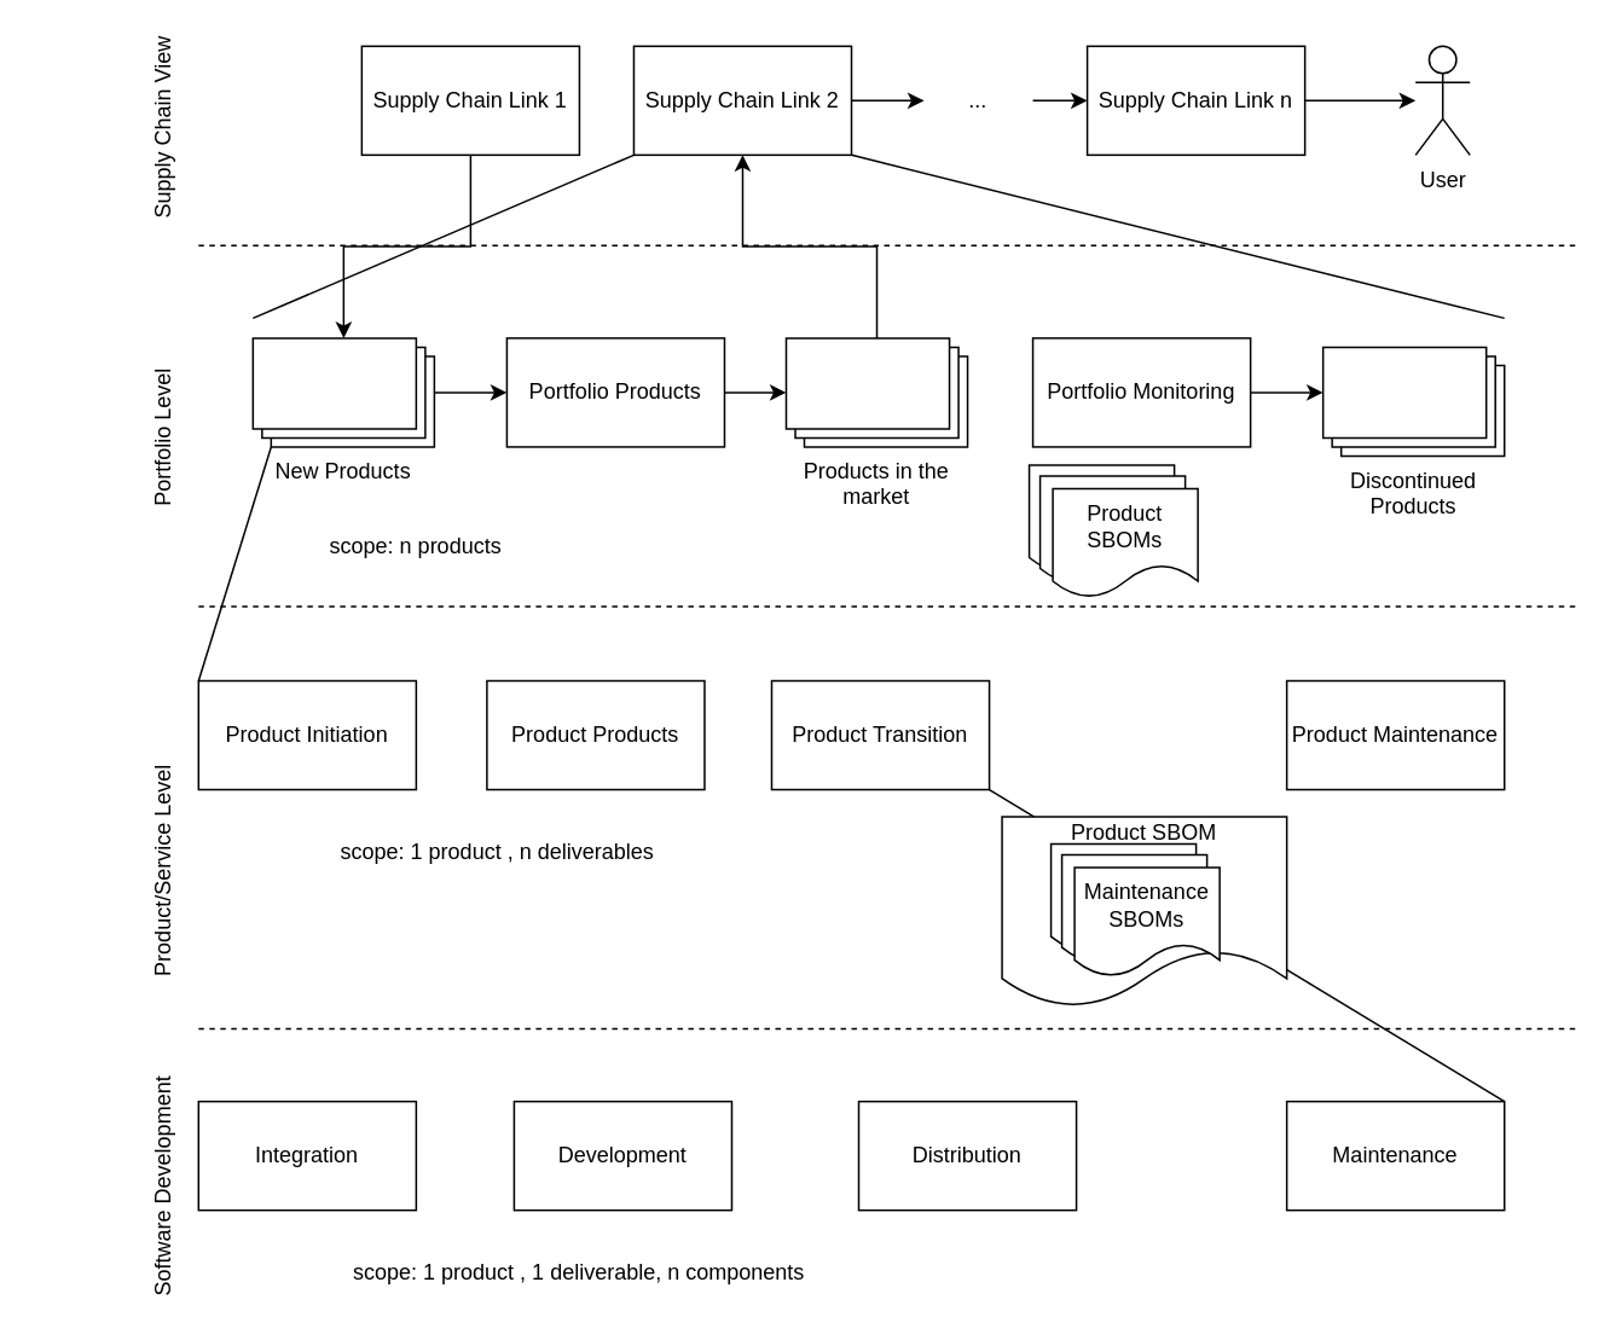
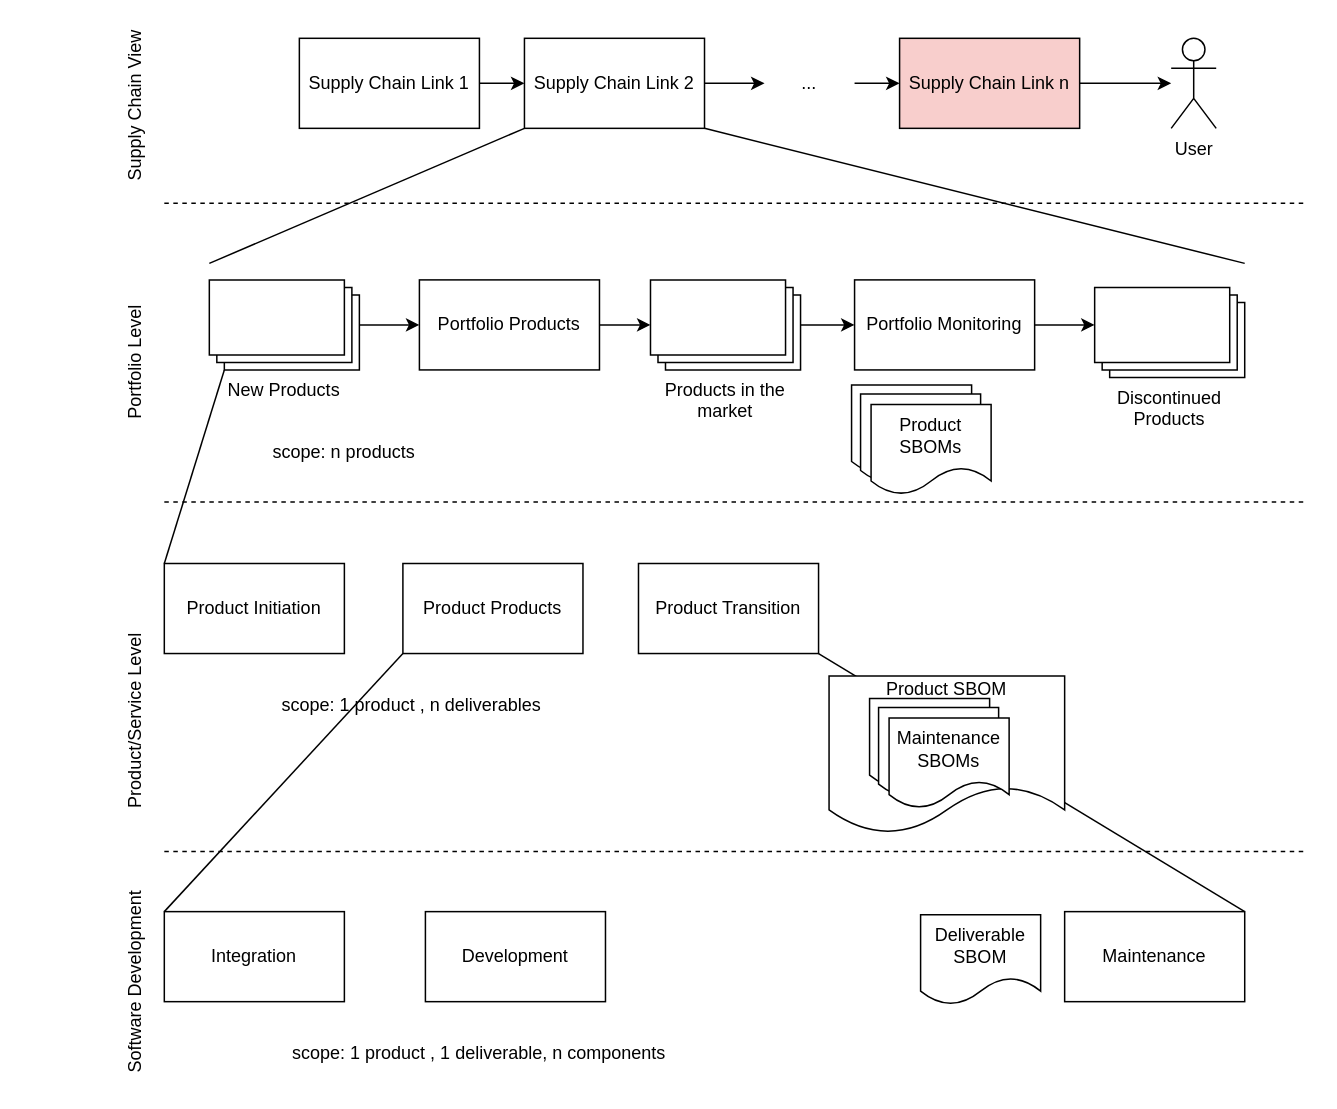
  <mxCell id="0" />
  <mxCell id="1" parent="0" />
- <mxCell id="2" style="edgeStyle=orthogonalEdgeStyle;rounded=0;orthogonalLoop=1;jettySize=auto;html=1;" edge="1" parent="1" source="3" target="15"><mxGeometry relative="1" as="geometry" /></mxCell>
+ <mxCell id="2" style="edgeStyle=orthogonalEdgeStyle;rounded=0;orthogonalLoop=1;jettySize=auto;html=1;entryX=0;entryY=0.5;entryDx=0;entryDy=0;" edge="1" parent="1" source="3" target="5"><mxGeometry relative="1" as="geometry" /></mxCell>
  <mxCell id="3" value="Supply Chain Link 1" style="rounded=0;whiteSpace=wrap;html=1;" vertex="1" parent="1"><mxGeometry x="199" y="20" width="120" height="60" as="geometry" /></mxCell>
  <mxCell id="4" style="edgeStyle=orthogonalEdgeStyle;rounded=0;orthogonalLoop=1;jettySize=auto;html=1;" edge="1" parent="1" source="5" target="9"><mxGeometry relative="1" as="geometry" /></mxCell>
  <mxCell id="5" value="Supply Chain Link 2" style="rounded=0;whiteSpace=wrap;html=1;" vertex="1" parent="1"><mxGeometry x="349" y="20" width="120" height="60" as="geometry" /></mxCell>
  <mxCell id="6" style="edgeStyle=orthogonalEdgeStyle;rounded=0;orthogonalLoop=1;jettySize=auto;html=1;" edge="1" parent="1" source="7" target="10"><mxGeometry relative="1" as="geometry" /></mxCell>
- <mxCell id="7" value="Supply Chain Link n" style="rounded=0;whiteSpace=wrap;html=1;" vertex="1" parent="1"><mxGeometry x="599" y="20" width="120" height="60" as="geometry" /></mxCell>
+ <mxCell id="7" value="Supply Chain Link n" style="rounded=0;whiteSpace=wrap;html=1;fillColor=#f8cecc;" vertex="1" parent="1"><mxGeometry x="599" y="20" width="120" height="60" as="geometry" /></mxCell>
  <mxCell id="8" style="edgeStyle=orthogonalEdgeStyle;rounded=0;orthogonalLoop=1;jettySize=auto;html=1;entryX=0;entryY=0.5;entryDx=0;entryDy=0;" edge="1" parent="1" source="9" target="7"><mxGeometry relative="1" as="geometry" /></mxCell>
  <mxCell id="9" value="..." style="text;html=1;align=center;verticalAlign=middle;whiteSpace=wrap;rounded=0;" vertex="1" parent="1"><mxGeometry x="509" y="35" width="60" height="30" as="geometry" /></mxCell>
  <mxCell id="10" value="User" style="shape=umlActor;verticalLabelPosition=bottom;verticalAlign=top;html=1;outlineConnect=0;" vertex="1" parent="1"><mxGeometry x="780" y="20" width="30" height="60" as="geometry" /></mxCell>
  <mxCell id="11" value="" style="endArrow=none;dashed=1;html=1;rounded=0;" edge="1" parent="1"><mxGeometry width="50" height="50" relative="1" as="geometry"><mxPoint x="109" y="130" as="sourcePoint" /><mxPoint x="869" y="130" as="targetPoint" /></mxGeometry></mxCell>
  <mxCell id="12" style="edgeStyle=orthogonalEdgeStyle;rounded=0;orthogonalLoop=1;jettySize=auto;html=1;" edge="1" parent="1" source="13" target="19"><mxGeometry relative="1" as="geometry" /></mxCell>
  <mxCell id="13" value="Portfolio Products" style="rounded=0;whiteSpace=wrap;html=1;" vertex="1" parent="1"><mxGeometry x="279" y="181" width="120" height="60" as="geometry" /></mxCell>
  <mxCell id="14" style="edgeStyle=orthogonalEdgeStyle;rounded=0;orthogonalLoop=1;jettySize=auto;html=1;entryX=0;entryY=0.5;entryDx=0;entryDy=0;" edge="1" parent="1" source="15" target="13"><mxGeometry relative="1" as="geometry" /></mxCell>
  <mxCell id="15" value="New Products" style="verticalLabelPosition=bottom;verticalAlign=top;html=1;shape=mxgraph.basic.layered_rect;dx=10;outlineConnect=0;whiteSpace=wrap;" vertex="1" parent="1"><mxGeometry x="139" y="181" width="100" height="60" as="geometry" /></mxCell>
  <mxCell id="16" value="Discontinued Products" style="verticalLabelPosition=bottom;verticalAlign=top;html=1;shape=mxgraph.basic.layered_rect;dx=10;outlineConnect=0;whiteSpace=wrap;" vertex="1" parent="1"><mxGeometry x="729" y="186" width="100" height="60" as="geometry" /></mxCell>
  <mxCell id="17" value="Portfolio Monitoring" style="rounded=0;whiteSpace=wrap;html=1;" vertex="1" parent="1"><mxGeometry x="569" y="181" width="120" height="60" as="geometry" /></mxCell>
- <mxCell id="18" style="edgeStyle=orthogonalEdgeStyle;rounded=0;orthogonalLoop=1;jettySize=auto;html=1;" edge="1" parent="1" source="19" target="5"><mxGeometry relative="1" as="geometry" /></mxCell>
+ <mxCell id="18" style="edgeStyle=orthogonalEdgeStyle;rounded=0;orthogonalLoop=1;jettySize=auto;html=1;entryX=0;entryY=0.5;entryDx=0;entryDy=0;" edge="1" parent="1" source="19" target="17"><mxGeometry relative="1" as="geometry" /></mxCell>
  <mxCell id="19" value="Products in the market" style="verticalLabelPosition=bottom;verticalAlign=top;html=1;shape=mxgraph.basic.layered_rect;dx=10;outlineConnect=0;whiteSpace=wrap;" vertex="1" parent="1"><mxGeometry x="433" y="181" width="100" height="60" as="geometry" /></mxCell>
  <mxCell id="20" style="edgeStyle=orthogonalEdgeStyle;rounded=0;orthogonalLoop=1;jettySize=auto;html=1;entryX=0;entryY=0;entryDx=0;entryDy=25;entryPerimeter=0;" edge="1" parent="1" source="17" target="16"><mxGeometry relative="1" as="geometry" /></mxCell>
  <mxCell id="21" value="" style="endArrow=none;dashed=1;html=1;rounded=0;" edge="1" parent="1"><mxGeometry width="50" height="50" relative="1" as="geometry"><mxPoint x="109" y="329" as="sourcePoint" /><mxPoint x="869" y="329" as="targetPoint" /></mxGeometry></mxCell>
  <mxCell id="22" value="" style="endArrow=none;html=1;rounded=0;entryX=0;entryY=1;entryDx=0;entryDy=0;" edge="1" parent="1" target="5"><mxGeometry width="50" height="50" relative="1" as="geometry"><mxPoint x="139" y="170" as="sourcePoint" /><mxPoint x="509" y="370" as="targetPoint" /></mxGeometry></mxCell>
  <mxCell id="23" value="" style="endArrow=none;html=1;rounded=0;entryX=1;entryY=1;entryDx=0;entryDy=0;" edge="1" parent="1" target="5"><mxGeometry width="50" height="50" relative="1" as="geometry"><mxPoint x="829" y="170" as="sourcePoint" /><mxPoint x="359" y="90" as="targetPoint" /></mxGeometry></mxCell>
  <mxCell id="24" value="" style="endArrow=none;html=1;rounded=0;exitX=0;exitY=0;exitDx=10;exitDy=60;exitPerimeter=0;entryX=0;entryY=0;entryDx=0;entryDy=0;" edge="1" parent="1" source="15" target="25"><mxGeometry width="50" height="50" relative="1" as="geometry"><mxPoint x="149" y="171" as="sourcePoint" /><mxPoint x="109" y="361" as="targetPoint" /></mxGeometry></mxCell>
  <mxCell id="25" value="Product Initiation" style="rounded=0;whiteSpace=wrap;html=1;" vertex="1" parent="1"><mxGeometry x="109" y="370" width="120" height="60" as="geometry" /></mxCell>
  <mxCell id="26" value="Product Products" style="rounded=0;whiteSpace=wrap;html=1;" vertex="1" parent="1"><mxGeometry x="268" y="370" width="120" height="60" as="geometry" /></mxCell>
  <mxCell id="27" value="Product Transition" style="rounded=0;whiteSpace=wrap;html=1;" vertex="1" parent="1"><mxGeometry x="425" y="370" width="120" height="60" as="geometry" /></mxCell>
- <mxCell id="28" value="Product Maintenance" style="rounded=0;whiteSpace=wrap;html=1;" vertex="1" parent="1"><mxGeometry x="709" y="370" width="120" height="60" as="geometry" /></mxCell>
  <mxCell id="29" value="scope: n products" style="text;html=1;align=center;verticalAlign=middle;whiteSpace=wrap;rounded=0;" vertex="1" parent="1"><mxGeometry x="149" y="281" width="160" height="30" as="geometry" /></mxCell>
  <mxCell id="30" value="scope: 1 product , n deliverables" style="text;html=1;align=center;verticalAlign=middle;whiteSpace=wrap;rounded=0;" vertex="1" parent="1"><mxGeometry x="149" y="450" width="250" height="30" as="geometry" /></mxCell>
  <mxCell id="31" value="" style="endArrow=none;dashed=1;html=1;rounded=0;" edge="1" parent="1"><mxGeometry width="50" height="50" relative="1" as="geometry"><mxPoint x="109" y="562" as="sourcePoint" /><mxPoint x="869" y="562" as="targetPoint" /></mxGeometry></mxCell>
  <mxCell id="32" value="Integration" style="rounded=0;whiteSpace=wrap;html=1;" vertex="1" parent="1"><mxGeometry x="109" y="602" width="120" height="60" as="geometry" /></mxCell>
  <mxCell id="33" value="Development" style="rounded=0;whiteSpace=wrap;html=1;" vertex="1" parent="1"><mxGeometry x="283" y="602" width="120" height="60" as="geometry" /></mxCell>
- <mxCell id="34" value="Distribution" style="rounded=0;whiteSpace=wrap;html=1;" vertex="1" parent="1"><mxGeometry x="473" y="602" width="120" height="60" as="geometry" /></mxCell>
  <mxCell id="35" value="Maintenance" style="rounded=0;whiteSpace=wrap;html=1;" vertex="1" parent="1"><mxGeometry x="709" y="602" width="120" height="60" as="geometry" /></mxCell>
+ <mxCell id="36" value="" style="endArrow=none;html=1;rounded=0;exitX=0;exitY=1;exitDx=0;exitDy=0;entryX=0;entryY=0;entryDx=0;entryDy=0;" edge="1" parent="1" source="26" target="32"><mxGeometry width="50" height="50" relative="1" as="geometry"><mxPoint x="159" y="260" as="sourcePoint" /><mxPoint x="119" y="380" as="targetPoint" /></mxGeometry></mxCell>
  <mxCell id="37" value="" style="endArrow=none;html=1;rounded=0;exitX=1;exitY=1;exitDx=0;exitDy=0;entryX=1;entryY=0;entryDx=0;entryDy=0;" edge="1" parent="1" source="27" target="35"><mxGeometry width="50" height="50" relative="1" as="geometry"><mxPoint x="319" y="440" as="sourcePoint" /><mxPoint x="119" y="580" as="targetPoint" /></mxGeometry></mxCell>
  <mxCell id="38" value="scope: 1 product , 1 deliverable, n components" style="text;html=1;align=center;verticalAlign=middle;whiteSpace=wrap;rounded=0;" vertex="1" parent="1"><mxGeometry x="149" y="682" width="340" height="30" as="geometry" /></mxCell>
+ <mxCell id="39" value="Deliverable SBOM" style="shape=document;whiteSpace=wrap;html=1;boundedLbl=1;" vertex="1" parent="1"><mxGeometry x="613" y="604" width="80" height="60" as="geometry" /></mxCell>
  <mxCell id="40" value="" style="group" vertex="1" connectable="0" parent="1"><mxGeometry x="579" y="460" width="130" height="90" as="geometry" /></mxCell>
  <mxCell id="41" value="Product SBOM&lt;div&gt;&lt;br&gt;&lt;/div&gt;&lt;div&gt;&lt;br&gt;&lt;/div&gt;&lt;div&gt;&lt;br&gt;&lt;/div&gt;&lt;div&gt;&lt;br&gt;&lt;/div&gt;" style="shape=document;whiteSpace=wrap;html=1;boundedLbl=1;" vertex="1" parent="40"><mxGeometry x="-27" y="-15" width="157" height="105" as="geometry" /></mxCell>
  <mxCell id="42" value="SBOM" style="shape=document;whiteSpace=wrap;html=1;boundedLbl=1;" vertex="1" parent="40"><mxGeometry width="80" height="60" as="geometry" /></mxCell>
  <mxCell id="43" value="SBOM" style="shape=document;whiteSpace=wrap;html=1;boundedLbl=1;" vertex="1" parent="40"><mxGeometry x="6" y="6" width="80" height="60" as="geometry" /></mxCell>
  <mxCell id="44" value="Maintenance SBOMs" style="shape=document;whiteSpace=wrap;html=1;boundedLbl=1;" vertex="1" parent="40"><mxGeometry x="13" y="13" width="80" height="60" as="geometry" /></mxCell>
  <mxCell id="45" value="" style="group" vertex="1" connectable="0" parent="1"><mxGeometry x="567" y="251" width="93" height="73" as="geometry" /></mxCell>
  <mxCell id="46" value="SBOM" style="shape=document;whiteSpace=wrap;html=1;boundedLbl=1;" vertex="1" parent="45"><mxGeometry width="80" height="60" as="geometry" /></mxCell>
  <mxCell id="47" value="SBOM" style="shape=document;whiteSpace=wrap;html=1;boundedLbl=1;" vertex="1" parent="45"><mxGeometry x="6" y="6" width="80" height="60" as="geometry" /></mxCell>
  <mxCell id="48" value="Product SBOMs" style="shape=document;whiteSpace=wrap;html=1;boundedLbl=1;" vertex="1" parent="45"><mxGeometry x="13" y="13" width="80" height="60" as="geometry" /></mxCell>
  <mxCell id="49" value="Supply Chain View" style="text;html=1;align=center;verticalAlign=middle;whiteSpace=wrap;rounded=0;rotation=-90;" vertex="1" parent="1"><mxGeometry x="20" y="50" width="140" height="30" as="geometry" /></mxCell>
  <mxCell id="50" value="Portfolio Level" style="text;html=1;align=center;verticalAlign=middle;whiteSpace=wrap;rounded=0;rotation=-90;" vertex="1" parent="1"><mxGeometry x="20" y="221" width="140" height="30" as="geometry" /></mxCell>
  <mxCell id="51" value="Product/Service Level" style="text;html=1;align=center;verticalAlign=middle;whiteSpace=wrap;rounded=0;rotation=-90;" vertex="1" parent="1"><mxGeometry x="20" y="460" width="140" height="30" as="geometry" /></mxCell>
  <mxCell id="52" value="Software Development" style="text;html=1;align=center;verticalAlign=middle;whiteSpace=wrap;rounded=0;rotation=-90;" vertex="1" parent="1"><mxGeometry x="20" y="634" width="140" height="30" as="geometry" /></mxCell>
